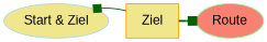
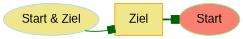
  digraph {
    node [fillcolor=khaki fontname=Arial style=filled]
    edge [arrowhead=box color=darkgreen]
    n1 [color=lightblue label="Start & Ziel"]
    n2 [color=orange label=Ziel shape=box]
-   n3 [color=lightgreen fillcolor=salmon label=Route]
+   n3 [color=lightgreen fillcolor=salmon label=Start]
    subgraph sub_1 {
      rank=same
      n1
      n2
      n3
    }
-   n2 -> n1 [style=solid]
+   n1 -> n2 [style=solid]
    n2 -> n3 [style=bold]
  }
